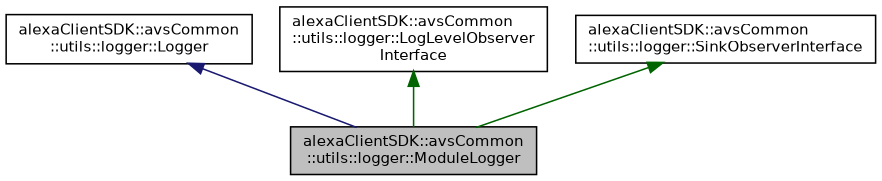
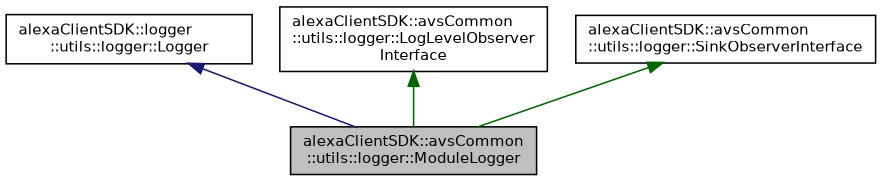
  digraph {
    rankdir=TB
    node [color=black fillcolor=white fontname=Helvetica fontsize=10 shape=record style=filled]
    edge [color=darkgreen dir=back fontname=Helvetica fontsize=10 labelfontname=Helvetica labelfontsize=10 style=solid]
    n1 [fillcolor=grey75 fontcolor=black height=0.2 label="alexaClientSDK::avsCommon\l::utils::logger::ModuleLogger" width=0.4]
-   n2 [height=0.2 label="alexaClientSDK::avsCommon\l::utils::logger::Logger" width=0.4]
+   n2 [height=0.2 label="alexaClientSDK::logger\l::utils::logger::Logger" width=0.4]
    n3 [height=0.2 label="alexaClientSDK::avsCommon\l::utils::logger::LogLevelObserver\lInterface" width=0.4]
    n4 [height=0.2 label="alexaClientSDK::avsCommon\l::utils::logger::SinkObserverInterface" width=0.4]
    n2 -> n1 [color=midnightblue]
    n3 -> n1
    n4 -> n1
  }
